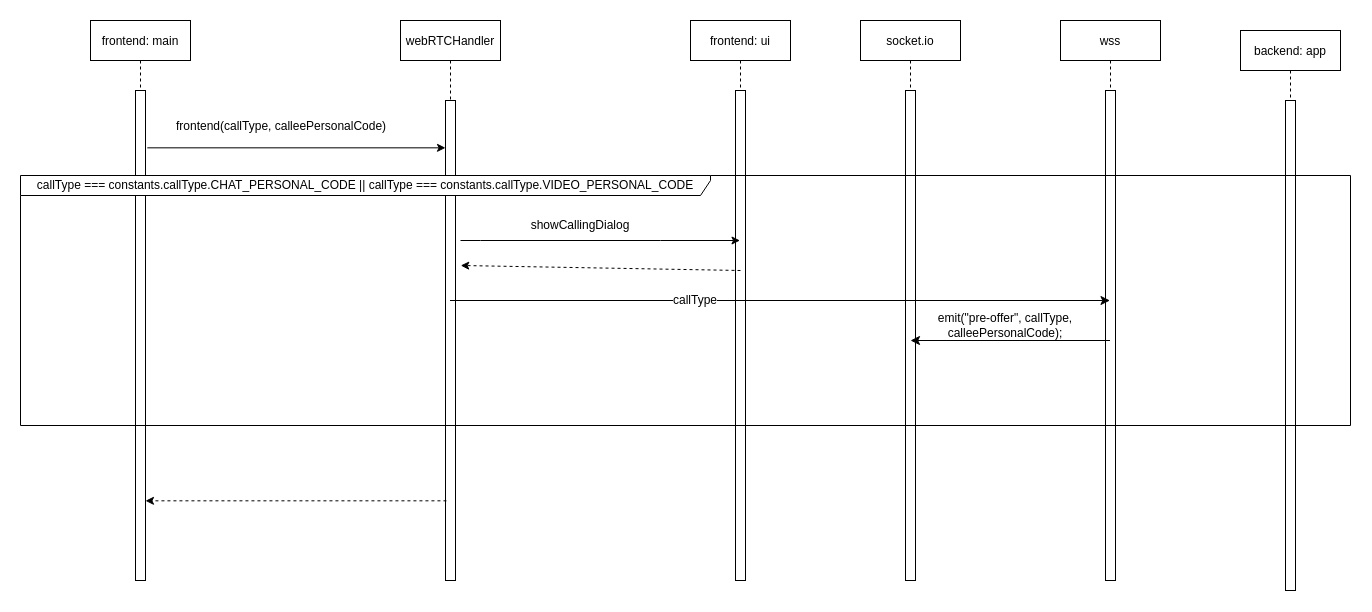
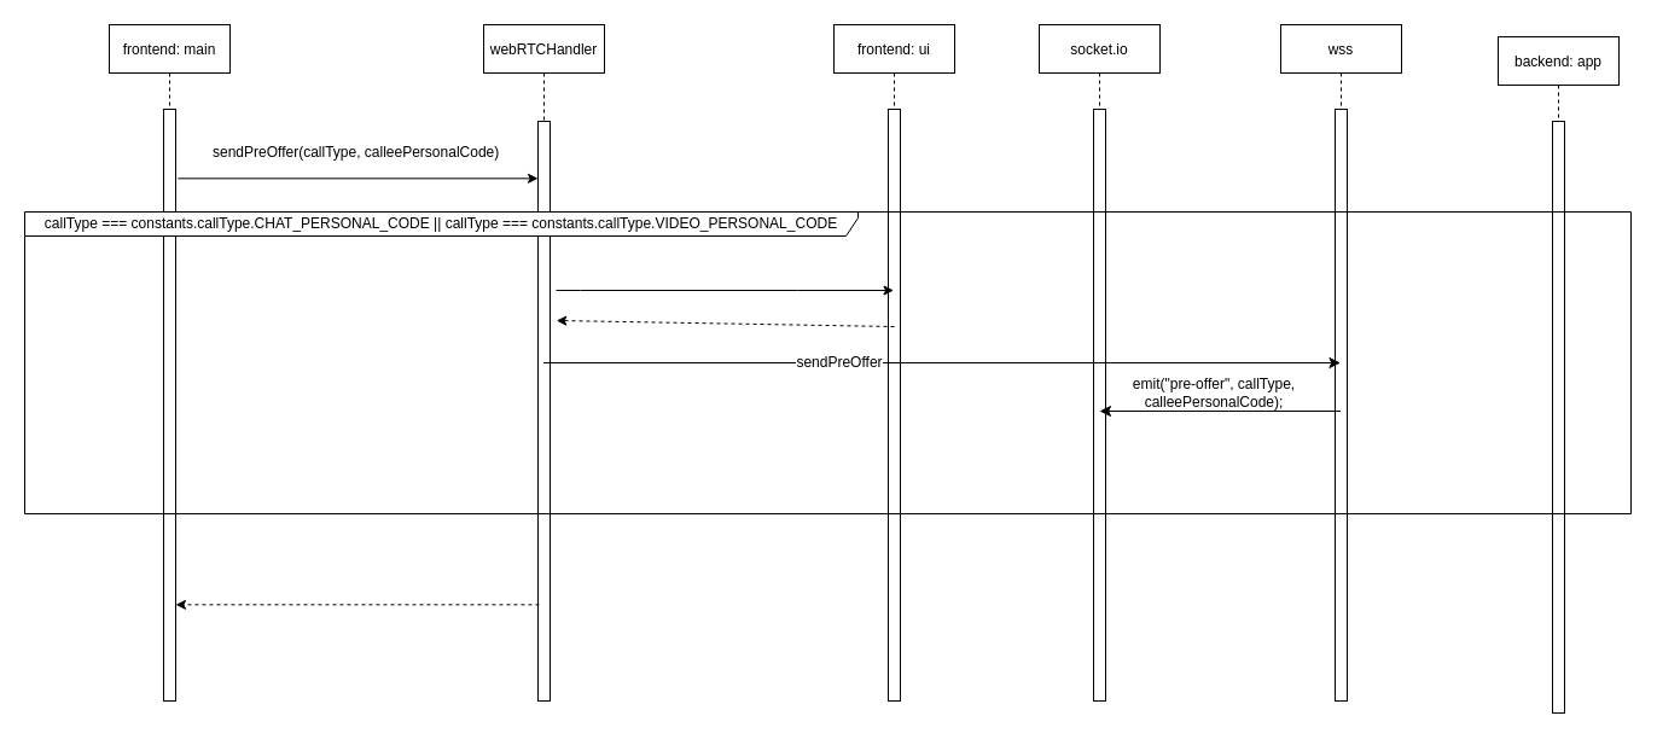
  <mxCell id="0" />
  <mxCell id="1" parent="0" />
  <mxCell id="2" value="socket.io" style="shape=umlLifeline;perimeter=lifelinePerimeter;container=1;collapsible=0;recursiveResize=0;rounded=0;shadow=0;strokeWidth=1;" vertex="1" parent="1"><mxGeometry x="860" y="20" width="100" height="560" as="geometry" /></mxCell>
  <mxCell id="3" value="" style="points=[];perimeter=orthogonalPerimeter;rounded=0;shadow=0;strokeWidth=1;" vertex="1" parent="2"><mxGeometry x="45" y="70" width="10" height="490" as="geometry" /></mxCell>
  <mxCell id="4" value="frontend: ui" style="shape=umlLifeline;perimeter=lifelinePerimeter;container=1;collapsible=0;recursiveResize=0;rounded=0;shadow=0;strokeWidth=1;" parent="1" vertex="1"><mxGeometry x="690" y="20" width="100" height="560" as="geometry" /></mxCell>
  <mxCell id="5" value="" style="points=[];perimeter=orthogonalPerimeter;rounded=0;shadow=0;strokeWidth=1;" parent="4" vertex="1"><mxGeometry x="45" y="70" width="10" height="490" as="geometry" /></mxCell>
  <mxCell id="6" value="webRTCHandler" style="shape=umlLifeline;perimeter=lifelinePerimeter;container=1;collapsible=0;recursiveResize=0;rounded=0;shadow=0;strokeWidth=1;" parent="1" vertex="1"><mxGeometry x="400" y="20" width="100" height="560" as="geometry" /></mxCell>
  <mxCell id="7" value="" style="points=[];perimeter=orthogonalPerimeter;rounded=0;shadow=0;strokeWidth=1;" parent="6" vertex="1"><mxGeometry x="45" y="80" width="10" height="480" as="geometry" /></mxCell>
  <mxCell id="8" value="wss" style="shape=umlLifeline;perimeter=lifelinePerimeter;container=1;collapsible=0;recursiveResize=0;rounded=0;shadow=0;strokeWidth=1;" vertex="1" parent="1"><mxGeometry x="1060" y="20" width="100" height="560" as="geometry" /></mxCell>
  <mxCell id="9" value="" style="points=[];perimeter=orthogonalPerimeter;rounded=0;shadow=0;strokeWidth=1;" vertex="1" parent="8"><mxGeometry x="45" y="70" width="10" height="490" as="geometry" /></mxCell>
  <mxCell id="10" value="frontend: main" style="shape=umlLifeline;perimeter=lifelinePerimeter;container=1;collapsible=0;recursiveResize=0;rounded=0;shadow=0;strokeWidth=1;" vertex="1" parent="1"><mxGeometry x="90" y="20" width="100" height="560" as="geometry" /></mxCell>
  <mxCell id="11" value="" style="points=[];perimeter=orthogonalPerimeter;rounded=0;shadow=0;strokeWidth=1;" vertex="1" parent="10"><mxGeometry x="45" y="70" width="10" height="490" as="geometry" /></mxCell>
  <mxCell id="12" value="backend: app" style="shape=umlLifeline;perimeter=lifelinePerimeter;container=1;collapsible=0;recursiveResize=0;rounded=0;shadow=0;strokeWidth=1;" vertex="1" parent="1"><mxGeometry x="1240" y="30" width="100" height="560" as="geometry" /></mxCell>
  <mxCell id="13" value="" style="points=[];perimeter=orthogonalPerimeter;rounded=0;shadow=0;strokeWidth=1;" vertex="1" parent="12"><mxGeometry x="45" y="70" width="10" height="490" as="geometry" /></mxCell>
  <mxCell id="14" value="" style="endArrow=classic;html=1;rounded=0;exitX=1.18;exitY=0.117;exitDx=0;exitDy=0;exitPerimeter=0;" edge="1" parent="1" source="11" target="7"><mxGeometry width="50" height="50" relative="1" as="geometry"><mxPoint x="740" y="300" as="sourcePoint" /><mxPoint x="790" y="250" as="targetPoint" /></mxGeometry></mxCell>
- <mxCell id="15" value="frontend(callType, calleePersonalCode)" style="text;strokeColor=none;fillColor=none;align=left;verticalAlign=middle;spacingLeft=4;spacingRight=4;overflow=hidden;points=[[0,0.5],[1,0.5]];portConstraint=eastwest;rotatable=0;" vertex="1" parent="1"><mxGeometry x="170" y="110" width="255" height="30" as="geometry" /></mxCell>
+ <mxCell id="15" value="sendPreOffer(callType, calleePersonalCode)" style="text;strokeColor=none;fillColor=none;align=left;verticalAlign=middle;spacingLeft=4;spacingRight=4;overflow=hidden;points=[[0,0.5],[1,0.5]];portConstraint=eastwest;rotatable=0;" vertex="1" parent="1"><mxGeometry x="170" y="110" width="255" height="30" as="geometry" /></mxCell>
  <mxCell id="16" value="callType === constants.callType.CHAT_PERSONAL_CODE || callType === constants.callType.VIDEO_PERSONAL_CODE" style="shape=umlFrame;whiteSpace=wrap;html=1;width=690;height=20;" vertex="1" parent="1"><mxGeometry x="20" y="175" width="1330" height="250" as="geometry" /></mxCell>
  <mxCell id="17" value="" style="endArrow=classic;html=1;rounded=0;" edge="1" parent="1" target="4"><mxGeometry width="50" height="50" relative="1" as="geometry"><mxPoint x="460" y="240" as="sourcePoint" /><mxPoint x="630" y="350" as="targetPoint" /><Array as="points"><mxPoint x="480" y="240" /><mxPoint x="660" y="240" /></Array></mxGeometry></mxCell>
- <mxCell id="18" value="showCallingDialog" style="text;html=1;strokeColor=none;fillColor=none;align=center;verticalAlign=middle;whiteSpace=wrap;rounded=0;labelBackgroundColor=#FFFFFF;" vertex="1" parent="1"><mxGeometry x="520" y="210" width="120" height="30" as="geometry" /></mxCell>
  <mxCell id="19" value="" style="endArrow=classic;html=1;rounded=0;dashed=1;exitX=0.094;exitY=0.834;exitDx=0;exitDy=0;exitPerimeter=0;" edge="1" parent="1" source="7" target="11"><mxGeometry width="50" height="50" relative="1" as="geometry"><mxPoint x="580" y="400" as="sourcePoint" /><mxPoint x="630" y="350" as="targetPoint" /></mxGeometry></mxCell>
  <mxCell id="20" value="" style="endArrow=classic;html=1;rounded=0;dashed=1;entryX=0.331;entryY=0.36;entryDx=0;entryDy=0;entryPerimeter=0;" edge="1" parent="1" target="16"><mxGeometry width="50" height="50" relative="1" as="geometry"><mxPoint x="740" y="270" as="sourcePoint" /><mxPoint x="630" y="350" as="targetPoint" /></mxGeometry></mxCell>
  <mxCell id="21" value="" style="endArrow=classic;html=1;rounded=0;endSize=7;" edge="1" parent="1" source="6" target="8"><mxGeometry width="50" height="50" relative="1" as="geometry"><mxPoint x="580" y="400" as="sourcePoint" /><mxPoint x="1010" y="310" as="targetPoint" /></mxGeometry></mxCell>
- <mxCell id="22" value="callType" style="text;html=1;strokeColor=none;fillColor=none;align=center;verticalAlign=middle;whiteSpace=wrap;rounded=0;labelBackgroundColor=#FFFFFF;" vertex="1" parent="1"><mxGeometry x="650" y="285" width="90" height="30" as="geometry" /></mxCell>
+ <mxCell id="22" value="sendPreOffer" style="text;html=1;strokeColor=none;fillColor=none;align=center;verticalAlign=middle;whiteSpace=wrap;rounded=0;labelBackgroundColor=#FFFFFF;" vertex="1" parent="1"><mxGeometry x="650" y="285" width="90" height="30" as="geometry" /></mxCell>
  <mxCell id="23" value="" style="endArrow=classic;html=1;rounded=0;endSize=7;" edge="1" parent="1" source="8"><mxGeometry width="50" height="50" relative="1" as="geometry"><mxPoint x="870" y="370" as="sourcePoint" /><mxPoint x="910" y="340" as="targetPoint" /></mxGeometry></mxCell>
  <mxCell id="24" value="emit(&quot;pre-offer&quot;, callType, calleePersonalCode);" style="text;html=1;strokeColor=none;fillColor=none;align=center;verticalAlign=middle;whiteSpace=wrap;rounded=0;labelBackgroundColor=#FFFFFF;" vertex="1" parent="1"><mxGeometry x="930" y="310" width="150" height="30" as="geometry" /></mxCell>
